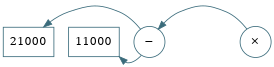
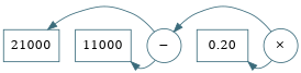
  digraph {
    rankdir=TB
    node [color="#3a6b7b" shape=box]
    edge [color="#3a6b7b" dir=back]
    21000
    11000
    "−" [shape=circle]
+   " 0.20 "
    "×" [shape=circle]
    subgraph sub_1 {
      rank=same
      21000
      11000
      "−"
+     " 0.20 "
      "×"
    }
    21000 -> "−"
    11000 -> "−" [tailport=se]
+   "−" -> " 0.20 " [style=invis]
    "−" -> "×"
+   " 0.20 " -> "×" [tailport=se]
  }
